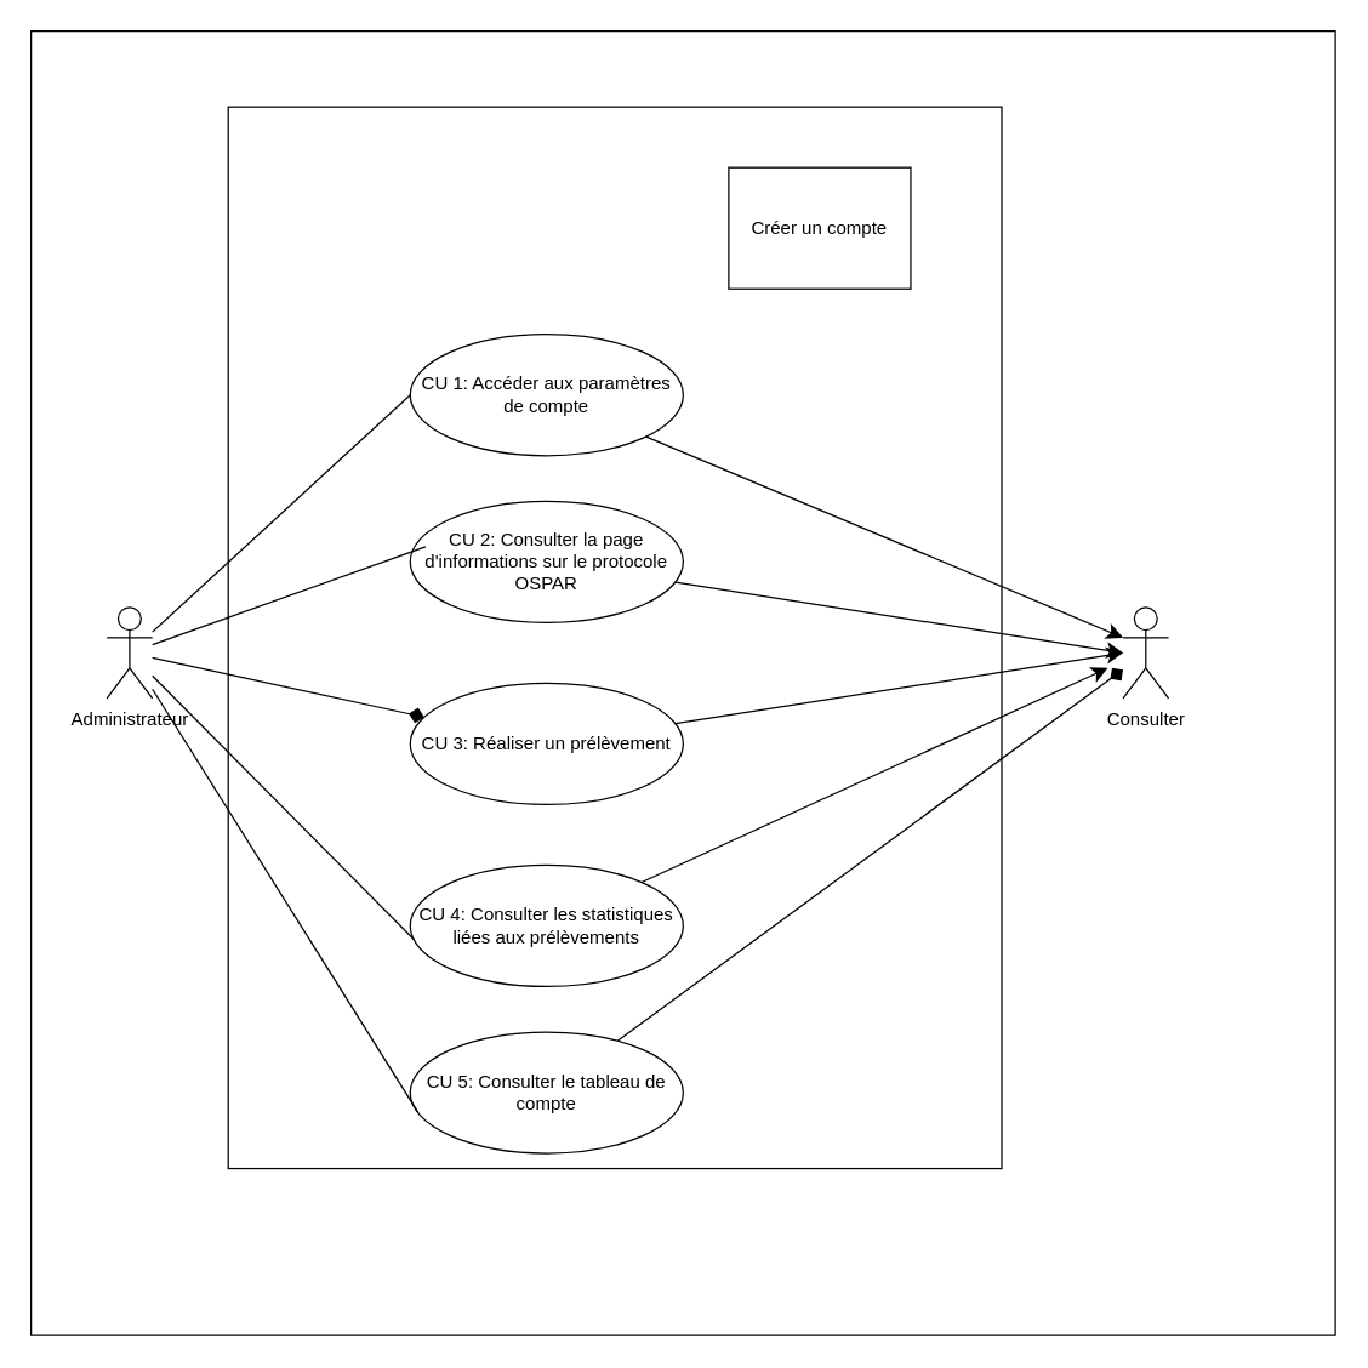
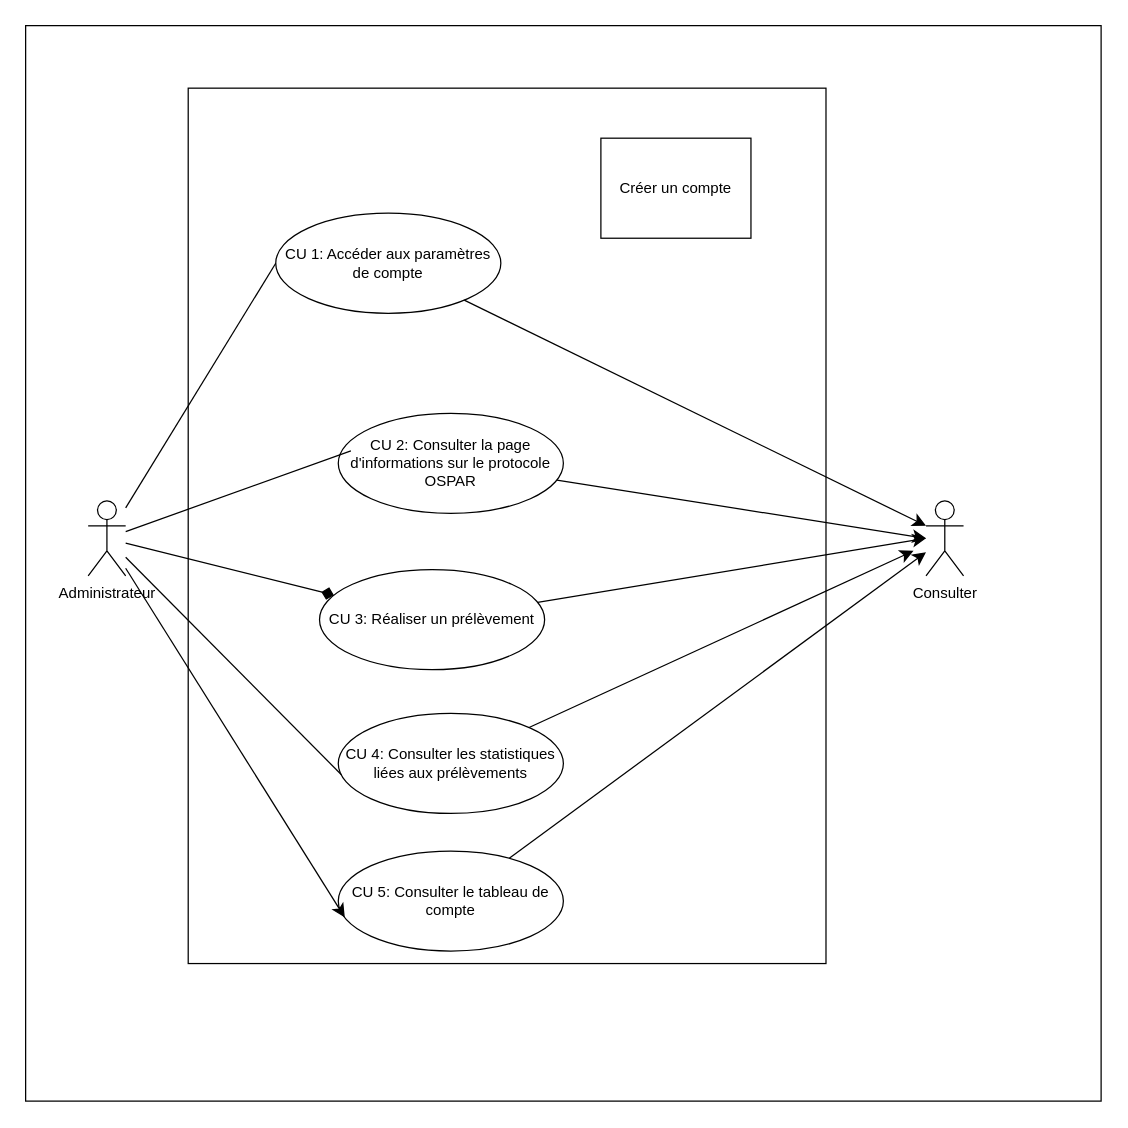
  <mxCell id="0" />
  <mxCell id="1" parent="0" />
  <mxCell id="2" value="" style="whiteSpace=wrap;html=1;aspect=fixed;" parent="1" vertex="1"><mxGeometry x="20" y="20" width="860" height="860" as="geometry" /></mxCell>
  <mxCell id="3" value="Administrateur" style="shape=umlActor;verticalLabelPosition=bottom;verticalAlign=top;html=1;outlineConnect=0;" parent="1" vertex="1"><mxGeometry x="70" y="400" width="30" height="60" as="geometry" /></mxCell>
  <mxCell id="4" value="" style="rounded=0;whiteSpace=wrap;html=1;" parent="1" vertex="1"><mxGeometry x="150" y="70" width="510" height="700" as="geometry" /></mxCell>
  <mxCell id="5" value="Consulter" style="shape=umlActor;verticalLabelPosition=bottom;verticalAlign=top;html=1;outlineConnect=0;" parent="1" vertex="1"><mxGeometry x="740" y="400" width="30" height="60" as="geometry" /></mxCell>
- <mxCell id="6" value="CU 1: Accéder aux paramètres de compte" style="ellipse;whiteSpace=wrap;html=1;" parent="1" vertex="1"><mxGeometry x="270" y="220" width="180" height="80" as="geometry" /></mxCell>
+ <mxCell id="6" value="CU 1: Accéder aux paramètres de compte" style="ellipse;whiteSpace=wrap;html=1;" parent="1" vertex="1"><mxGeometry x="220" y="170" width="180" height="80" as="geometry" /></mxCell>
  <mxCell id="7" style="edgeStyle=none;curved=1;rounded=0;orthogonalLoop=1;jettySize=auto;html=1;fontSize=12;startSize=8;endSize=8;" edge="1" parent="1" source="8"><mxGeometry relative="1" as="geometry"><mxPoint x="740" y="430" as="targetPoint" /></mxGeometry></mxCell>
  <mxCell id="8" value="CU 2: Consulter la page d'informations sur le protocole OSPAR" style="ellipse;whiteSpace=wrap;html=1;" parent="1" vertex="1"><mxGeometry x="270" y="330" width="180" height="80" as="geometry" /></mxCell>
  <mxCell id="9" style="edgeStyle=none;curved=1;rounded=0;orthogonalLoop=1;jettySize=auto;html=1;fontSize=12;startSize=8;endSize=8;" edge="1" parent="1" source="10"><mxGeometry relative="1" as="geometry"><mxPoint x="740" y="430" as="targetPoint" /></mxGeometry></mxCell>
- <mxCell id="10" value="CU 3: Réaliser un prélèvement" style="ellipse;whiteSpace=wrap;html=1;" parent="1" vertex="1"><mxGeometry x="270" y="450" width="180" height="80" as="geometry" /></mxCell>
+ <mxCell id="10" value="CU 3: Réaliser un prélèvement" style="ellipse;whiteSpace=wrap;html=1;" parent="1" vertex="1"><mxGeometry x="255" y="455" width="180" height="80" as="geometry" /></mxCell>
  <mxCell id="11" style="edgeStyle=none;curved=1;rounded=0;orthogonalLoop=1;jettySize=auto;html=1;fontSize=12;startSize=8;endSize=8;" edge="1" parent="1" source="12"><mxGeometry relative="1" as="geometry"><mxPoint x="730" y="440" as="targetPoint" /></mxGeometry></mxCell>
  <mxCell id="12" value="CU 4: Consulter les statistiques liées aux prélèvements" style="ellipse;whiteSpace=wrap;html=1;" parent="1" vertex="1"><mxGeometry x="270" y="570" width="180" height="80" as="geometry" /></mxCell>
  <mxCell id="13" value="Créer un compte" style="whiteSpace=wrap;html=1;rounded=0;" parent="1" vertex="1"><mxGeometry x="480" y="110" width="120" height="80" as="geometry" /></mxCell>
- <mxCell id="14" style="edgeStyle=none;curved=1;rounded=0;orthogonalLoop=1;jettySize=auto;html=1;fontSize=12;startSize=8;endSize=8;endArrow=diamond;" edge="1" parent="1" source="15" target="5"><mxGeometry relative="1" as="geometry" /></mxCell>
+ <mxCell id="14" style="edgeStyle=none;curved=1;rounded=0;orthogonalLoop=1;jettySize=auto;html=1;fontSize=12;startSize=8;endSize=8;" edge="1" parent="1" source="15" target="5"><mxGeometry relative="1" as="geometry" /></mxCell>
  <mxCell id="15" value="CU 5: Consulter le tableau de compte" style="ellipse;whiteSpace=wrap;html=1;" vertex="1" parent="1"><mxGeometry x="270" y="680" width="180" height="80" as="geometry" /></mxCell>
- <mxCell id="16" style="edgeStyle=none;curved=1;rounded=0;orthogonalLoop=1;jettySize=auto;html=1;entryX=0.029;entryY=0.664;entryDx=0;entryDy=0;entryPerimeter=0;fontSize=12;startSize=8;endSize=8;endArrow=none;startFill=0;" edge="1" parent="1" source="3" target="15"><mxGeometry relative="1" as="geometry" /></mxCell>
+ <mxCell id="16" style="edgeStyle=none;curved=1;rounded=0;orthogonalLoop=1;jettySize=auto;html=1;entryX=0.029;entryY=0.664;entryDx=0;entryDy=0;entryPerimeter=0;fontSize=12;startSize=8;endSize=8;endArrow=classic;startFill=0;" edge="1" parent="1" source="3" target="15"><mxGeometry relative="1" as="geometry" /></mxCell>
  <mxCell id="17" style="edgeStyle=none;curved=1;rounded=0;orthogonalLoop=1;jettySize=auto;html=1;entryX=0.014;entryY=0.613;entryDx=0;entryDy=0;entryPerimeter=0;fontSize=12;startSize=8;endSize=8;endArrow=none;startFill=0;" edge="1" parent="1" source="3" target="12"><mxGeometry relative="1" as="geometry" /></mxCell>
  <mxCell id="18" style="edgeStyle=none;curved=1;rounded=0;orthogonalLoop=1;jettySize=auto;html=1;entryX=0.056;entryY=0.375;entryDx=0;entryDy=0;entryPerimeter=0;fontSize=12;startSize=8;endSize=8;endArrow=none;startFill=0;" edge="1" parent="1" source="3" target="8"><mxGeometry relative="1" as="geometry" /></mxCell>
  <mxCell id="19" style="edgeStyle=none;curved=1;rounded=0;orthogonalLoop=1;jettySize=auto;html=1;entryX=0;entryY=0.5;entryDx=0;entryDy=0;fontSize=12;startSize=8;endSize=8;endArrow=none;startFill=0;" edge="1" parent="1" source="3" target="6"><mxGeometry relative="1" as="geometry" /></mxCell>
  <mxCell id="20" style="edgeStyle=none;curved=1;rounded=0;orthogonalLoop=1;jettySize=auto;html=1;fontSize=12;startSize=8;endSize=8;endArrow=diamond;startFill=0;" edge="1" parent="1" source="3" target="10"><mxGeometry relative="1" as="geometry" /></mxCell>
  <mxCell id="21" style="edgeStyle=none;curved=1;rounded=0;orthogonalLoop=1;jettySize=auto;html=1;entryX=0;entryY=0.333;entryDx=0;entryDy=0;entryPerimeter=0;fontSize=12;startSize=8;endSize=8;" edge="1" parent="1" source="6" target="5"><mxGeometry relative="1" as="geometry" /></mxCell>
